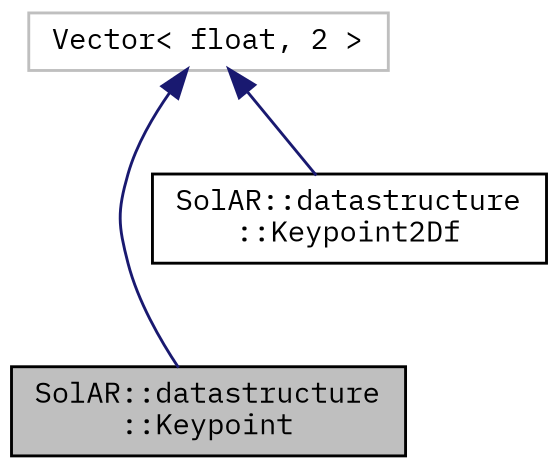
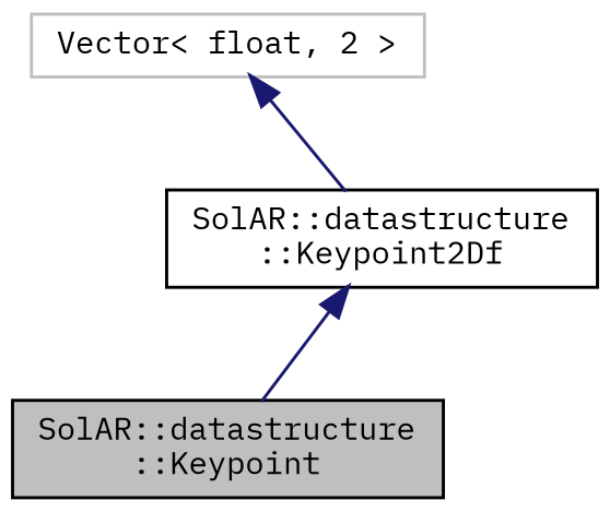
  digraph {
    fontname="IBM Plex Mono"
    node [color=black fillcolor=white fontname="IBM Plex Mono" fontsize=10 shape=record style=filled]
    edge [color=midnightblue dir=back fontname="IBM Plex Mono" fontsize=10 labelfontname=Helvetica labelfontsize=10 style=solid]
    n1 [fillcolor=grey75 fontcolor=black height=0.2 label="SolAR::datastructure\l::Keypoint" width=0.4]
    n2 [height=0.2 label="SolAR::datastructure\l::Keypoint2Df" width=0.4]
    n3 [color=grey75 height=0.2 label="Vector\< float, 2 \>" width=0.4]
-   n3 -> n1
+   n2 -> n1
    n3 -> n2
  }
